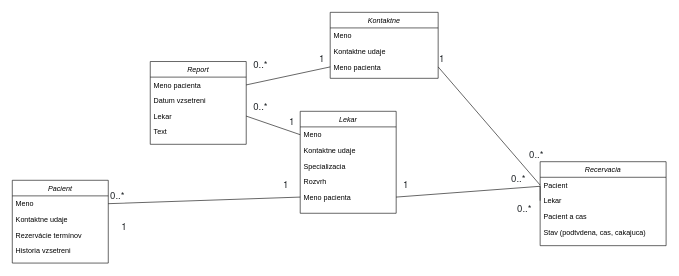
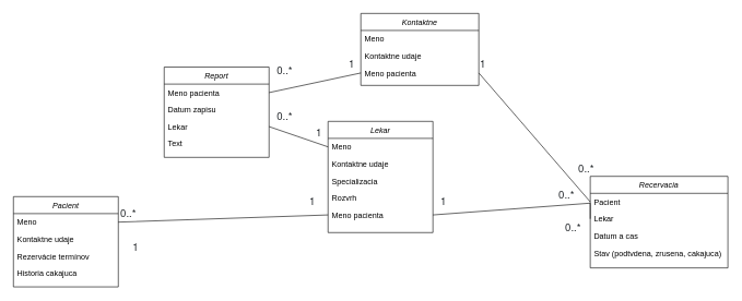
  <mxCell id="0" />
  <mxCell id="1" parent="0" />
  <mxCell id="2" value="Pacient" style="swimlane;fontStyle=2;align=center;verticalAlign=top;childLayout=stackLayout;horizontal=1;startSize=26;horizontalStack=0;resizeParent=1;resizeLast=0;collapsible=1;marginBottom=0;rounded=0;shadow=0;strokeWidth=1;" parent="1" vertex="1"><mxGeometry x="20" y="300" width="160" height="138" as="geometry"><mxRectangle x="230" y="140" width="160" height="26" as="alternateBounds" /></mxGeometry></mxCell>
  <mxCell id="3" value="Meno" style="text;align=left;verticalAlign=top;spacingLeft=4;spacingRight=4;overflow=hidden;rotatable=0;points=[[0,0.5],[1,0.5]];portConstraint=eastwest;" parent="2" vertex="1"><mxGeometry y="26" width="160" height="26" as="geometry" /></mxCell>
  <mxCell id="4" value="Kontaktne udaje" style="text;align=left;verticalAlign=top;spacingLeft=4;spacingRight=4;overflow=hidden;rotatable=0;points=[[0,0.5],[1,0.5]];portConstraint=eastwest;rounded=0;shadow=0;html=0;" parent="2" vertex="1"><mxGeometry y="52" width="160" height="26" as="geometry" /></mxCell>
  <mxCell id="5" value="Rezervácie termínov" style="text;align=left;verticalAlign=top;spacingLeft=4;spacingRight=4;overflow=hidden;rotatable=0;points=[[0,0.5],[1,0.5]];portConstraint=eastwest;rounded=0;shadow=0;html=0;" parent="2" vertex="1"><mxGeometry y="78" width="160" height="26" as="geometry" /></mxCell>
- <mxCell id="6" value="Historia vzsetreni" style="text;align=left;verticalAlign=top;spacingLeft=4;spacingRight=4;overflow=hidden;rotatable=0;points=[[0,0.5],[1,0.5]];portConstraint=eastwest;rounded=0;shadow=0;html=0;" parent="2" vertex="1"><mxGeometry y="104" width="160" height="26" as="geometry" /></mxCell>
+ <mxCell id="6" value="Historia cakajuca" style="text;align=left;verticalAlign=top;spacingLeft=4;spacingRight=4;overflow=hidden;rotatable=0;points=[[0,0.5],[1,0.5]];portConstraint=eastwest;rounded=0;shadow=0;html=0;" parent="2" vertex="1"><mxGeometry y="104" width="160" height="26" as="geometry" /></mxCell>
  <mxCell id="7" value="Lekar" style="swimlane;fontStyle=2;align=center;verticalAlign=top;childLayout=stackLayout;horizontal=1;startSize=26;horizontalStack=0;resizeParent=1;resizeLast=0;collapsible=1;marginBottom=0;rounded=0;shadow=0;strokeWidth=1;" parent="1" vertex="1"><mxGeometry x="500" y="185" width="160" height="170" as="geometry"><mxRectangle x="580" y="-100" width="160" height="26" as="alternateBounds" /></mxGeometry></mxCell>
  <mxCell id="8" value="Meno" style="text;align=left;verticalAlign=top;spacingLeft=4;spacingRight=4;overflow=hidden;rotatable=0;points=[[0,0.5],[1,0.5]];portConstraint=eastwest;" parent="7" vertex="1"><mxGeometry y="26" width="160" height="26" as="geometry" /></mxCell>
  <mxCell id="9" value="Kontaktne udaje" style="text;align=left;verticalAlign=top;spacingLeft=4;spacingRight=4;overflow=hidden;rotatable=0;points=[[0,0.5],[1,0.5]];portConstraint=eastwest;rounded=0;shadow=0;html=0;" parent="7" vertex="1"><mxGeometry y="52" width="160" height="26" as="geometry" /></mxCell>
  <mxCell id="10" value="Specializacia" style="text;align=left;verticalAlign=top;spacingLeft=4;spacingRight=4;overflow=hidden;rotatable=0;points=[[0,0.5],[1,0.5]];portConstraint=eastwest;rounded=0;shadow=0;html=0;" parent="7" vertex="1"><mxGeometry y="78" width="160" height="26" as="geometry" /></mxCell>
  <mxCell id="11" value="Rozvrh&#10;" style="text;align=left;verticalAlign=top;spacingLeft=4;spacingRight=4;overflow=hidden;rotatable=0;points=[[0,0.5],[1,0.5]];portConstraint=eastwest;rounded=0;shadow=0;html=0;" parent="7" vertex="1"><mxGeometry y="104" width="160" height="26" as="geometry" /></mxCell>
  <mxCell id="12" value="Meno pacienta" style="text;align=left;verticalAlign=top;spacingLeft=4;spacingRight=4;overflow=hidden;rotatable=0;points=[[0,0.5],[1,0.5]];portConstraint=eastwest;rounded=0;shadow=0;html=0;" parent="7" vertex="1"><mxGeometry y="130" width="160" height="26" as="geometry" /></mxCell>
  <mxCell id="13" value="Kontaktne" style="swimlane;fontStyle=2;align=center;verticalAlign=top;childLayout=stackLayout;horizontal=1;startSize=26;horizontalStack=0;resizeParent=1;resizeLast=0;collapsible=1;marginBottom=0;rounded=0;shadow=0;strokeWidth=1;" parent="1" vertex="1"><mxGeometry x="550" y="20" width="180" height="110" as="geometry"><mxRectangle x="230" y="140" width="160" height="26" as="alternateBounds" /></mxGeometry></mxCell>
  <mxCell id="14" value="Meno" style="text;align=left;verticalAlign=top;spacingLeft=4;spacingRight=4;overflow=hidden;rotatable=0;points=[[0,0.5],[1,0.5]];portConstraint=eastwest;" parent="13" vertex="1"><mxGeometry y="26" width="180" height="26" as="geometry" /></mxCell>
  <mxCell id="15" value="Kontaktne udaje" style="text;align=left;verticalAlign=top;spacingLeft=4;spacingRight=4;overflow=hidden;rotatable=0;points=[[0,0.5],[1,0.5]];portConstraint=eastwest;rounded=0;shadow=0;html=0;" parent="13" vertex="1"><mxGeometry y="52" width="180" height="26" as="geometry" /></mxCell>
  <mxCell id="16" value="Meno pacienta" style="text;align=left;verticalAlign=top;spacingLeft=4;spacingRight=4;overflow=hidden;rotatable=0;points=[[0,0.5],[1,0.5]];portConstraint=eastwest;rounded=0;shadow=0;html=0;" parent="13" vertex="1"><mxGeometry y="78" width="180" height="26" as="geometry" /></mxCell>
  <mxCell id="17" value="Recervacia" style="swimlane;fontStyle=2;align=center;verticalAlign=top;childLayout=stackLayout;horizontal=1;startSize=26;horizontalStack=0;resizeParent=1;resizeLast=0;collapsible=1;marginBottom=0;rounded=0;shadow=0;strokeWidth=1;" parent="1" vertex="1"><mxGeometry x="900" y="269" width="210" height="140" as="geometry"><mxRectangle x="230" y="140" width="160" height="26" as="alternateBounds" /></mxGeometry></mxCell>
  <mxCell id="18" value="Pacient" style="text;align=left;verticalAlign=top;spacingLeft=4;spacingRight=4;overflow=hidden;rotatable=0;points=[[0,0.5],[1,0.5]];portConstraint=eastwest;" parent="17" vertex="1"><mxGeometry y="26" width="210" height="26" as="geometry" /></mxCell>
  <mxCell id="19" value="Lekar" style="text;align=left;verticalAlign=top;spacingLeft=4;spacingRight=4;overflow=hidden;rotatable=0;points=[[0,0.5],[1,0.5]];portConstraint=eastwest;rounded=0;shadow=0;html=0;" parent="17" vertex="1"><mxGeometry y="52" width="210" height="26" as="geometry" /></mxCell>
- <mxCell id="20" value="Pacient a cas" style="text;align=left;verticalAlign=top;spacingLeft=4;spacingRight=4;overflow=hidden;rotatable=0;points=[[0,0.5],[1,0.5]];portConstraint=eastwest;rounded=0;shadow=0;html=0;" parent="17" vertex="1"><mxGeometry y="78" width="210" height="26" as="geometry" /></mxCell>
- <mxCell id="21" value="Stav (podtvdena, cas, cakajuca)" style="text;align=left;verticalAlign=top;spacingLeft=4;spacingRight=4;overflow=hidden;rotatable=0;points=[[0,0.5],[1,0.5]];portConstraint=eastwest;rounded=0;shadow=0;html=0;" parent="17" vertex="1"><mxGeometry y="104" width="210" height="26" as="geometry" /></mxCell>
+ <mxCell id="20" value="Datum a cas" style="text;align=left;verticalAlign=top;spacingLeft=4;spacingRight=4;overflow=hidden;rotatable=0;points=[[0,0.5],[1,0.5]];portConstraint=eastwest;rounded=0;shadow=0;html=0;" parent="17" vertex="1"><mxGeometry y="78" width="210" height="26" as="geometry" /></mxCell>
+ <mxCell id="21" value="Stav (podtvdena, zrusena, cakajuca)" style="text;align=left;verticalAlign=top;spacingLeft=4;spacingRight=4;overflow=hidden;rotatable=0;points=[[0,0.5],[1,0.5]];portConstraint=eastwest;rounded=0;shadow=0;html=0;" parent="17" vertex="1"><mxGeometry y="104" width="210" height="26" as="geometry" /></mxCell>
  <mxCell id="22" value="Report" style="swimlane;fontStyle=2;align=center;verticalAlign=top;childLayout=stackLayout;horizontal=1;startSize=26;horizontalStack=0;resizeParent=1;resizeLast=0;collapsible=1;marginBottom=0;rounded=0;shadow=0;strokeWidth=1;" parent="1" vertex="1"><mxGeometry x="250" y="102" width="160" height="138" as="geometry"><mxRectangle x="230" y="140" width="160" height="26" as="alternateBounds" /></mxGeometry></mxCell>
  <mxCell id="23" value="Meno pacienta" style="text;align=left;verticalAlign=top;spacingLeft=4;spacingRight=4;overflow=hidden;rotatable=0;points=[[0,0.5],[1,0.5]];portConstraint=eastwest;" parent="22" vertex="1"><mxGeometry y="26" width="160" height="26" as="geometry" /></mxCell>
- <mxCell id="24" value="Datum vzsetreni" style="text;align=left;verticalAlign=top;spacingLeft=4;spacingRight=4;overflow=hidden;rotatable=0;points=[[0,0.5],[1,0.5]];portConstraint=eastwest;rounded=0;shadow=0;html=0;" parent="22" vertex="1"><mxGeometry y="52" width="160" height="26" as="geometry" /></mxCell>
+ <mxCell id="24" value="Datum zapisu" style="text;align=left;verticalAlign=top;spacingLeft=4;spacingRight=4;overflow=hidden;rotatable=0;points=[[0,0.5],[1,0.5]];portConstraint=eastwest;rounded=0;shadow=0;html=0;" parent="22" vertex="1"><mxGeometry y="52" width="160" height="26" as="geometry" /></mxCell>
  <mxCell id="25" value="Lekar" style="text;align=left;verticalAlign=top;spacingLeft=4;spacingRight=4;overflow=hidden;rotatable=0;points=[[0,0.5],[1,0.5]];portConstraint=eastwest;rounded=0;shadow=0;html=0;" parent="22" vertex="1"><mxGeometry y="78" width="160" height="26" as="geometry" /></mxCell>
  <mxCell id="26" value="Text" style="text;align=left;verticalAlign=top;spacingLeft=4;spacingRight=4;overflow=hidden;rotatable=0;points=[[0,0.5],[1,0.5]];portConstraint=eastwest;rounded=0;shadow=0;html=0;" parent="22" vertex="1"><mxGeometry y="104" width="160" height="26" as="geometry" /></mxCell>
  <mxCell id="27" value="" style="endArrow=none;html=1;rounded=0;exitX=0;exitY=0.5;exitDx=0;exitDy=0;entryX=1;entryY=0.5;entryDx=0;entryDy=0;" parent="1" source="8" target="25" edge="1"><mxGeometry width="50" height="50" relative="1" as="geometry"><mxPoint x="620" y="420" as="sourcePoint" /><mxPoint x="670" y="370" as="targetPoint" /></mxGeometry></mxCell>
  <mxCell id="28" value="" style="endArrow=none;html=1;rounded=0;entryX=1;entryY=0.5;entryDx=0;entryDy=0;exitX=0;exitY=0.5;exitDx=0;exitDy=0;" parent="1" source="18" target="16" edge="1"><mxGeometry width="50" height="50" relative="1" as="geometry"><mxPoint x="620" y="420" as="sourcePoint" /><mxPoint x="670" y="370" as="targetPoint" /></mxGeometry></mxCell>
  <mxCell id="29" value="" style="endArrow=none;html=1;rounded=0;exitX=1;exitY=0.5;exitDx=0;exitDy=0;entryX=0;entryY=0.5;entryDx=0;entryDy=0;" parent="1" source="12" target="19" edge="1"><mxGeometry width="50" height="50" relative="1" as="geometry"><mxPoint x="590" y="380" as="sourcePoint" /><mxPoint x="640" y="330" as="targetPoint" /><Array as="points"><mxPoint x="900" y="310" /></Array></mxGeometry></mxCell>
  <mxCell id="30" value="" style="endArrow=none;html=1;rounded=0;exitX=0;exitY=0.5;exitDx=0;exitDy=0;entryX=1;entryY=0.5;entryDx=0;entryDy=0;" parent="1" source="12" target="3" edge="1"><mxGeometry width="50" height="50" relative="1" as="geometry"><mxPoint x="550" y="510" as="sourcePoint" /><mxPoint x="600" y="460" as="targetPoint" /></mxGeometry></mxCell>
  <mxCell id="31" value="" style="endArrow=none;html=1;rounded=0;entryX=0;entryY=0.5;entryDx=0;entryDy=0;exitX=1;exitY=0.5;exitDx=0;exitDy=0;" parent="1" source="23" target="16" edge="1"><mxGeometry width="50" height="50" relative="1" as="geometry"><mxPoint x="660" y="240" as="sourcePoint" /><mxPoint x="710" y="190" as="targetPoint" /></mxGeometry></mxCell>
  <mxCell id="32" value="&lt;span style=&quot;color: rgb(33, 37, 41); font-family: &amp;quot;Fira Sans&amp;quot;, &amp;quot;Helvetica Neue&amp;quot;, Helvetica, Arial, sans-serif; font-size: 16px; font-style: normal; font-variant-ligatures: normal; font-variant-caps: normal; font-weight: 400; letter-spacing: normal; orphans: 2; text-align: -webkit-left; text-indent: 0px; text-transform: none; widows: 2; word-spacing: 0px; -webkit-text-stroke-width: 0px; white-space: normal; background-color: rgb(255, 255, 255); text-decoration-thickness: initial; text-decoration-style: initial; text-decoration-color: initial; display: inline !important; float: none;&quot;&gt;1&lt;/span&gt;" style="text;whiteSpace=wrap;html=1;" parent="1" vertex="1"><mxGeometry x="480" y="185" width="40" height="40" as="geometry" /></mxCell>
  <mxCell id="33" value="&lt;span style=&quot;color: rgb(33, 37, 41); font-family: &amp;quot;Fira Sans&amp;quot;, &amp;quot;Helvetica Neue&amp;quot;, Helvetica, Arial, sans-serif; font-size: 16px; font-style: normal; font-variant-ligatures: normal; font-variant-caps: normal; font-weight: 400; letter-spacing: normal; orphans: 2; text-align: -webkit-left; text-indent: 0px; text-transform: none; widows: 2; word-spacing: 0px; -webkit-text-stroke-width: 0px; white-space: normal; background-color: rgb(255, 255, 255); text-decoration-thickness: initial; text-decoration-style: initial; text-decoration-color: initial; float: none; display: inline !important;&quot;&gt;0..*&lt;/span&gt;" style="text;whiteSpace=wrap;html=1;" parent="1" vertex="1"><mxGeometry x="420" y="160" width="40" height="40" as="geometry" /></mxCell>
  <mxCell id="34" value="&lt;span style=&quot;color: rgb(33, 37, 41); font-family: &amp;quot;Fira Sans&amp;quot;, &amp;quot;Helvetica Neue&amp;quot;, Helvetica, Arial, sans-serif; font-size: 16px; font-style: normal; font-variant-ligatures: normal; font-variant-caps: normal; font-weight: 400; letter-spacing: normal; orphans: 2; text-align: -webkit-left; text-indent: 0px; text-transform: none; widows: 2; word-spacing: 0px; -webkit-text-stroke-width: 0px; white-space: normal; background-color: rgb(255, 255, 255); text-decoration-thickness: initial; text-decoration-style: initial; text-decoration-color: initial; float: none; display: inline !important;&quot;&gt;1&lt;/span&gt;" style="text;whiteSpace=wrap;html=1;" parent="1" vertex="1"><mxGeometry x="730" y="80" width="60" height="40" as="geometry" /></mxCell>
  <mxCell id="35" value="&lt;span style=&quot;color: rgb(33, 37, 41); font-family: &amp;quot;Fira Sans&amp;quot;, &amp;quot;Helvetica Neue&amp;quot;, Helvetica, Arial, sans-serif; font-size: 16px; font-style: normal; font-variant-ligatures: normal; font-variant-caps: normal; font-weight: 400; letter-spacing: normal; orphans: 2; text-align: -webkit-left; text-indent: 0px; text-transform: none; widows: 2; word-spacing: 0px; -webkit-text-stroke-width: 0px; white-space: normal; background-color: rgb(255, 255, 255); text-decoration-thickness: initial; text-decoration-style: initial; text-decoration-color: initial; display: inline !important; float: none;&quot;&gt;0..*&lt;/span&gt;" style="text;whiteSpace=wrap;html=1;" parent="1" vertex="1"><mxGeometry x="880" y="240" width="60" height="40" as="geometry" /></mxCell>
  <mxCell id="36" value="&lt;span style=&quot;color: rgb(33, 37, 41); font-family: &amp;quot;Fira Sans&amp;quot;, &amp;quot;Helvetica Neue&amp;quot;, Helvetica, Arial, sans-serif; font-size: 16px; font-style: normal; font-variant-ligatures: normal; font-variant-caps: normal; font-weight: 400; letter-spacing: normal; orphans: 2; text-align: -webkit-left; text-indent: 0px; text-transform: none; widows: 2; word-spacing: 0px; -webkit-text-stroke-width: 0px; white-space: normal; background-color: rgb(255, 255, 255); text-decoration-thickness: initial; text-decoration-style: initial; text-decoration-color: initial; display: inline !important; float: none;&quot;&gt;1&lt;/span&gt;" style="text;whiteSpace=wrap;html=1;" parent="1" vertex="1"><mxGeometry x="470" y="290" width="40" height="40" as="geometry" /></mxCell>
  <mxCell id="37" value="&lt;span style=&quot;color: rgb(33, 37, 41); font-family: &amp;quot;Fira Sans&amp;quot;, &amp;quot;Helvetica Neue&amp;quot;, Helvetica, Arial, sans-serif; font-size: 16px; text-align: -webkit-left; text-wrap: wrap; background-color: rgb(255, 255, 255);&quot;&gt;0..*&lt;/span&gt;" style="text;html=1;align=center;verticalAlign=middle;resizable=0;points=[];autosize=1;strokeColor=none;fillColor=none;" parent="1" vertex="1"><mxGeometry x="170" y="310" width="50" height="30" as="geometry" /></mxCell>
  <mxCell id="38" value="&lt;span style=&quot;color: rgb(33, 37, 41); font-family: &amp;quot;Fira Sans&amp;quot;, &amp;quot;Helvetica Neue&amp;quot;, Helvetica, Arial, sans-serif; font-size: 16px; font-style: normal; font-variant-ligatures: normal; font-variant-caps: normal; font-weight: 400; letter-spacing: normal; orphans: 2; text-align: -webkit-left; text-indent: 0px; text-transform: none; widows: 2; word-spacing: 0px; -webkit-text-stroke-width: 0px; white-space: normal; background-color: rgb(255, 255, 255); text-decoration-thickness: initial; text-decoration-style: initial; text-decoration-color: initial; float: none; display: inline !important;&quot;&gt;1&lt;/span&gt;" style="text;whiteSpace=wrap;html=1;" parent="1" vertex="1"><mxGeometry x="530" y="80" width="60" height="40" as="geometry" /></mxCell>
  <mxCell id="39" value="&lt;span style=&quot;color: rgb(33, 37, 41); font-family: &amp;quot;Fira Sans&amp;quot;, &amp;quot;Helvetica Neue&amp;quot;, Helvetica, Arial, sans-serif; font-size: 16px; font-style: normal; font-variant-ligatures: normal; font-variant-caps: normal; font-weight: 400; letter-spacing: normal; orphans: 2; text-align: -webkit-left; text-indent: 0px; text-transform: none; widows: 2; word-spacing: 0px; -webkit-text-stroke-width: 0px; white-space: normal; background-color: rgb(255, 255, 255); text-decoration-thickness: initial; text-decoration-style: initial; text-decoration-color: initial; float: none; display: inline !important;&quot;&gt;0..*&lt;/span&gt;" style="text;whiteSpace=wrap;html=1;" parent="1" vertex="1"><mxGeometry x="420" y="90" width="40" height="40" as="geometry" /></mxCell>
  <mxCell id="40" value="&lt;span style=&quot;color: rgb(33, 37, 41); font-family: &amp;quot;Fira Sans&amp;quot;, &amp;quot;Helvetica Neue&amp;quot;, Helvetica, Arial, sans-serif; font-size: 16px; font-style: normal; font-variant-ligatures: normal; font-variant-caps: normal; font-weight: 400; letter-spacing: normal; orphans: 2; text-align: -webkit-left; text-indent: 0px; text-transform: none; widows: 2; word-spacing: 0px; -webkit-text-stroke-width: 0px; white-space: normal; background-color: rgb(255, 255, 255); text-decoration-thickness: initial; text-decoration-style: initial; text-decoration-color: initial; display: inline !important; float: none;&quot;&gt;1&lt;/span&gt;" style="text;whiteSpace=wrap;html=1;" parent="1" vertex="1"><mxGeometry x="670" y="290" width="40" height="40" as="geometry" /></mxCell>
  <mxCell id="41" value="&lt;span style=&quot;color: rgb(33, 37, 41); font-family: &amp;quot;Fira Sans&amp;quot;, &amp;quot;Helvetica Neue&amp;quot;, Helvetica, Arial, sans-serif; font-size: 16px; font-style: normal; font-variant-ligatures: normal; font-variant-caps: normal; font-weight: 400; letter-spacing: normal; orphans: 2; text-align: -webkit-left; text-indent: 0px; text-transform: none; widows: 2; word-spacing: 0px; -webkit-text-stroke-width: 0px; white-space: normal; background-color: rgb(255, 255, 255); text-decoration-thickness: initial; text-decoration-style: initial; text-decoration-color: initial; float: none; display: inline !important;&quot;&gt;0..*&lt;/span&gt;" style="text;whiteSpace=wrap;html=1;" parent="1" vertex="1"><mxGeometry x="850" y="280" width="40" height="40" as="geometry" /></mxCell>
  <mxCell id="42" value="&lt;span style=&quot;color: rgb(33, 37, 41); font-family: &amp;quot;Fira Sans&amp;quot;, &amp;quot;Helvetica Neue&amp;quot;, Helvetica, Arial, sans-serif; font-size: 16px; font-style: normal; font-variant-ligatures: normal; font-variant-caps: normal; font-weight: 400; letter-spacing: normal; orphans: 2; text-align: -webkit-left; text-indent: 0px; text-transform: none; widows: 2; word-spacing: 0px; -webkit-text-stroke-width: 0px; white-space: normal; background-color: rgb(255, 255, 255); text-decoration-thickness: initial; text-decoration-style: initial; text-decoration-color: initial; float: none; display: inline !important;&quot;&gt;1&lt;/span&gt;" style="text;whiteSpace=wrap;html=1;" parent="1" vertex="1"><mxGeometry x="200" y="360" width="40" height="40" as="geometry" /></mxCell>
  <mxCell id="43" value="&lt;span style=&quot;color: rgb(33, 37, 41); font-family: &amp;quot;Fira Sans&amp;quot;, &amp;quot;Helvetica Neue&amp;quot;, Helvetica, Arial, sans-serif; font-size: 16px; font-style: normal; font-variant-ligatures: normal; font-variant-caps: normal; font-weight: 400; letter-spacing: normal; orphans: 2; text-align: -webkit-left; text-indent: 0px; text-transform: none; widows: 2; word-spacing: 0px; -webkit-text-stroke-width: 0px; white-space: normal; background-color: rgb(255, 255, 255); text-decoration-thickness: initial; text-decoration-style: initial; text-decoration-color: initial; float: none; display: inline !important;&quot;&gt;0..*&lt;/span&gt;" style="text;whiteSpace=wrap;html=1;" parent="1" vertex="1"><mxGeometry x="860" y="330" width="40" height="40" as="geometry" /></mxCell>
